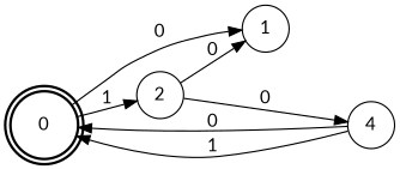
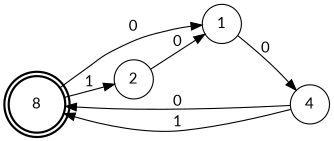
  digraph {
    fontname=Lato
    rankdir=LR
    node [fontname=Lato shape=circle]
    edge [fontname=Lato]
-   0 [peripheries=2 style=bold]
+   0 [peripheries=2 style=bold label=8]
    1
    2
    4
    0 -> 1 [label=0]
    0 -> 2 [label=1]
    2 -> 1 [label=0]
-   2 -> 4 [label=0]
+   1 -> 4 [label=0]
    4 -> 0 [label=0]
    4 -> 0 [label=1]
  }
